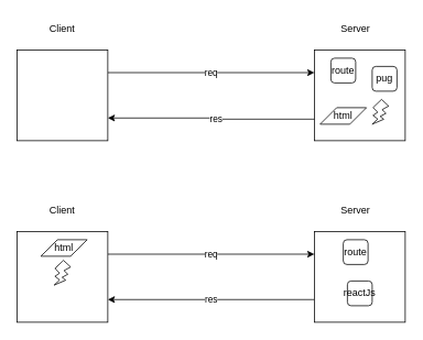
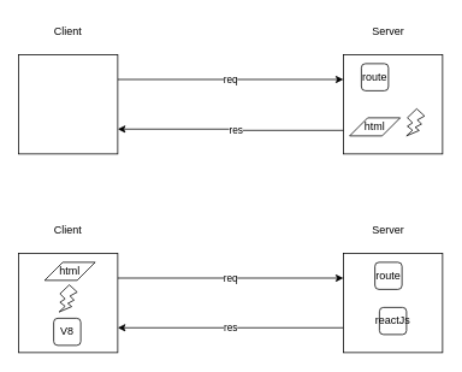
  <mxCell id="0" />
  <mxCell id="1" parent="0" />
  <mxCell id="2" value="req" style="edgeStyle=orthogonalEdgeStyle;rounded=0;orthogonalLoop=1;jettySize=auto;html=1;exitX=1;exitY=0.25;exitDx=0;exitDy=0;entryX=0;entryY=0.25;entryDx=0;entryDy=0;" edge="1" parent="1" source="3" target="8"><mxGeometry relative="1" as="geometry" /></mxCell>
  <mxCell id="3" value="" style="rounded=0;whiteSpace=wrap;html=1;" vertex="1" parent="1"><mxGeometry x="20" y="60" width="110" height="110" as="geometry" /></mxCell>
  <mxCell id="4" value="res" style="edgeStyle=orthogonalEdgeStyle;rounded=0;orthogonalLoop=1;jettySize=auto;html=1;exitX=0;exitY=0.75;exitDx=0;exitDy=0;entryX=1;entryY=0.75;entryDx=0;entryDy=0;startArrow=none;" edge="1" parent="1" source="27" target="3"><mxGeometry relative="1" as="geometry" /></mxCell>
  <mxCell id="5" style="edgeStyle=orthogonalEdgeStyle;rounded=0;orthogonalLoop=1;jettySize=auto;html=1;exitX=0;exitY=0.25;exitDx=0;exitDy=0;entryX=0;entryY=0.5;entryDx=0;entryDy=0;" edge="1" parent="1" source="8" target="11"><mxGeometry relative="1" as="geometry" /></mxCell>
  <mxCell id="6" style="edgeStyle=orthogonalEdgeStyle;rounded=0;orthogonalLoop=1;jettySize=auto;html=1;exitX=0;exitY=0.25;exitDx=0;exitDy=0;entryX=0;entryY=0.5;entryDx=0;entryDy=0;" edge="1" parent="1"><mxGeometry relative="1" as="geometry"><mxPoint x="380" y="86.5" as="sourcePoint" /><mxPoint x="400" y="85" as="targetPoint" /></mxGeometry></mxCell>
  <mxCell id="7" style="edgeStyle=orthogonalEdgeStyle;rounded=0;orthogonalLoop=1;jettySize=auto;html=1;exitX=0;exitY=0.25;exitDx=0;exitDy=0;entryX=0;entryY=0.5;entryDx=0;entryDy=0;" edge="1" parent="1" source="8" target="11"><mxGeometry relative="1" as="geometry" /></mxCell>
  <mxCell id="8" value="" style="rounded=0;whiteSpace=wrap;html=1;" vertex="1" parent="1"><mxGeometry x="380" y="60" width="110" height="110" as="geometry" /></mxCell>
  <mxCell id="9" value="Client" style="text;html=1;strokeColor=none;fillColor=none;align=center;verticalAlign=middle;whiteSpace=wrap;rounded=0;" vertex="1" parent="1"><mxGeometry x="45" y="20" width="60" height="30" as="geometry" /></mxCell>
  <mxCell id="10" value="Server" style="text;html=1;strokeColor=none;fillColor=none;align=center;verticalAlign=middle;whiteSpace=wrap;rounded=0;" vertex="1" parent="1"><mxGeometry x="400" y="20" width="60" height="30" as="geometry" /></mxCell>
  <mxCell id="11" value="route" style="rounded=1;whiteSpace=wrap;html=1;" vertex="1" parent="1"><mxGeometry x="400" y="70" width="30" height="30" as="geometry" /></mxCell>
- <mxCell id="12" value="pug" style="rounded=1;whiteSpace=wrap;html=1;" vertex="1" parent="1"><mxGeometry x="450" y="80" width="30" height="30" as="geometry" /></mxCell>
  <mxCell id="13" value="" style="verticalLabelPosition=bottom;verticalAlign=top;html=1;shape=mxgraph.basic.flash" vertex="1" parent="1"><mxGeometry x="450" y="120" width="20" height="30" as="geometry" /></mxCell>
  <mxCell id="14" value="req" style="edgeStyle=orthogonalEdgeStyle;rounded=0;orthogonalLoop=1;jettySize=auto;html=1;exitX=1;exitY=0.25;exitDx=0;exitDy=0;entryX=0;entryY=0.25;entryDx=0;entryDy=0;" edge="1" parent="1" source="15" target="20"><mxGeometry relative="1" as="geometry" /></mxCell>
  <mxCell id="15" value="" style="rounded=0;whiteSpace=wrap;html=1;" vertex="1" parent="1"><mxGeometry x="20" y="280" width="110" height="110" as="geometry" /></mxCell>
  <mxCell id="16" value="res" style="edgeStyle=orthogonalEdgeStyle;rounded=0;orthogonalLoop=1;jettySize=auto;html=1;exitX=0;exitY=0.75;exitDx=0;exitDy=0;entryX=1;entryY=0.75;entryDx=0;entryDy=0;" edge="1" parent="1" source="20" target="15"><mxGeometry relative="1" as="geometry" /></mxCell>
  <mxCell id="17" style="edgeStyle=orthogonalEdgeStyle;rounded=0;orthogonalLoop=1;jettySize=auto;html=1;exitX=0;exitY=0.25;exitDx=0;exitDy=0;entryX=0;entryY=0.5;entryDx=0;entryDy=0;" edge="1" parent="1" source="20" target="23"><mxGeometry relative="1" as="geometry" /></mxCell>
  <mxCell id="18" style="edgeStyle=orthogonalEdgeStyle;rounded=0;orthogonalLoop=1;jettySize=auto;html=1;exitX=0;exitY=0.25;exitDx=0;exitDy=0;entryX=0;entryY=0.5;entryDx=0;entryDy=0;" edge="1" parent="1"><mxGeometry relative="1" as="geometry"><mxPoint x="380" y="306.5" as="sourcePoint" /><mxPoint x="400" y="305" as="targetPoint" /></mxGeometry></mxCell>
  <mxCell id="19" style="edgeStyle=orthogonalEdgeStyle;rounded=0;orthogonalLoop=1;jettySize=auto;html=1;exitX=0;exitY=0.25;exitDx=0;exitDy=0;entryX=0;entryY=0.5;entryDx=0;entryDy=0;" edge="1" parent="1" source="20" target="23"><mxGeometry relative="1" as="geometry" /></mxCell>
  <mxCell id="20" value="" style="rounded=0;whiteSpace=wrap;html=1;" vertex="1" parent="1"><mxGeometry x="380" y="280" width="110" height="110" as="geometry" /></mxCell>
  <mxCell id="21" value="Client" style="text;html=1;strokeColor=none;fillColor=none;align=center;verticalAlign=middle;whiteSpace=wrap;rounded=0;" vertex="1" parent="1"><mxGeometry x="45" y="240" width="60" height="30" as="geometry" /></mxCell>
  <mxCell id="22" value="Server" style="text;html=1;strokeColor=none;fillColor=none;align=center;verticalAlign=middle;whiteSpace=wrap;rounded=0;" vertex="1" parent="1"><mxGeometry x="400" y="240" width="60" height="30" as="geometry" /></mxCell>
  <mxCell id="23" value="route" style="rounded=1;whiteSpace=wrap;html=1;" vertex="1" parent="1"><mxGeometry x="415" y="290" width="30" height="30" as="geometry" /></mxCell>
  <mxCell id="24" value="reactJs" style="rounded=1;whiteSpace=wrap;html=1;" vertex="1" parent="1"><mxGeometry x="420" y="340" width="30" height="30" as="geometry" /></mxCell>
+ <mxCell id="25" value="V8" style="rounded=1;whiteSpace=wrap;html=1;" vertex="1" parent="1"><mxGeometry x="59" y="352" width="30" height="30" as="geometry" /></mxCell>
  <mxCell id="26" value="" style="verticalLabelPosition=bottom;verticalAlign=top;html=1;shape=mxgraph.basic.flash" vertex="1" parent="1"><mxGeometry x="65" y="315" width="20" height="30" as="geometry" /></mxCell>
  <mxCell id="27" value="html" style="shape=parallelogram;perimeter=parallelogramPerimeter;whiteSpace=wrap;html=1;fixedSize=1;" vertex="1" parent="1"><mxGeometry x="387" y="130" width="56" height="20" as="geometry" /></mxCell>
  <mxCell id="28" value="html" style="shape=parallelogram;perimeter=parallelogramPerimeter;whiteSpace=wrap;html=1;fixedSize=1;" vertex="1" parent="1"><mxGeometry x="49" y="290" width="56" height="20" as="geometry" /></mxCell>
